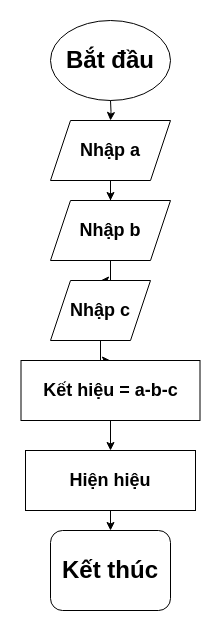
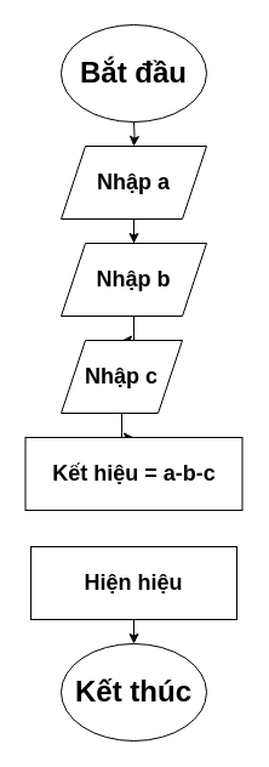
  <mxCell id="0" />
  <mxCell id="1" parent="0" />
  <mxCell id="2" value="&lt;h1&gt;Bắt đầu&lt;/h1&gt;" style="ellipse;whiteSpace=wrap;html=1;" parent="1" vertex="1"><mxGeometry x="50" y="20" width="120" height="80" as="geometry" /></mxCell>
  <mxCell id="3" value="" style="endArrow=classic;html=1;rounded=0;fontFamily=Helvetica;edgeStyle=orthogonalEdgeStyle;" parent="1" target="5" edge="1"><mxGeometry width="50" height="50" relative="1" as="geometry"><mxPoint x="110" y="100" as="sourcePoint" /><mxPoint x="110" y="140" as="targetPoint" /></mxGeometry></mxCell>
  <mxCell id="4" style="edgeStyle=orthogonalEdgeStyle;rounded=0;orthogonalLoop=1;jettySize=auto;html=1;exitX=0.5;exitY=1;exitDx=0;exitDy=0;fontFamily=Helvetica;" parent="1" source="5" target="7" edge="1"><mxGeometry relative="1" as="geometry"><mxPoint x="110" y="240" as="targetPoint" /></mxGeometry></mxCell>
  <mxCell id="5" value="&lt;h2&gt;Nhập a&lt;/h2&gt;" style="shape=parallelogram;perimeter=parallelogramPerimeter;whiteSpace=wrap;html=1;fixedSize=1;fontFamily=Helvetica;" parent="1" vertex="1"><mxGeometry x="50" y="120" width="120" height="60" as="geometry" /></mxCell>
  <mxCell id="6" style="edgeStyle=orthogonalEdgeStyle;rounded=0;orthogonalLoop=1;jettySize=auto;html=1;exitX=0.5;exitY=1;exitDx=0;exitDy=0;fontFamily=Helvetica;" parent="1" source="7" target="9" edge="1"><mxGeometry relative="1" as="geometry"><mxPoint x="110" y="340" as="targetPoint" /></mxGeometry></mxCell>
  <mxCell id="7" value="&lt;h2&gt;Nhập b&lt;/h2&gt;" style="shape=parallelogram;perimeter=parallelogramPerimeter;whiteSpace=wrap;html=1;fixedSize=1;fontFamily=Helvetica;" parent="1" vertex="1"><mxGeometry x="50" y="200" width="120" height="60" as="geometry" /></mxCell>
  <mxCell id="8" style="edgeStyle=orthogonalEdgeStyle;rounded=0;orthogonalLoop=1;jettySize=auto;html=1;exitX=0.5;exitY=1;exitDx=0;exitDy=0;fontFamily=Helvetica;" parent="1" source="9" target="11" edge="1"><mxGeometry relative="1" as="geometry"><mxPoint x="110" y="450" as="targetPoint" /></mxGeometry></mxCell>
  <mxCell id="9" value="&lt;h2&gt;Nhập c&lt;/h2&gt;" style="shape=parallelogram;perimeter=parallelogramPerimeter;whiteSpace=wrap;html=1;fixedSize=1;fontFamily=Helvetica;" parent="1" vertex="1"><mxGeometry x="50" y="280" width="100" height="60" as="geometry" /></mxCell>
- <mxCell id="10" style="edgeStyle=orthogonalEdgeStyle;rounded=0;orthogonalLoop=1;jettySize=auto;html=1;exitX=0.5;exitY=1;exitDx=0;exitDy=0;fontFamily=Helvetica;" parent="1" source="11" target="14" edge="1"><mxGeometry relative="1" as="geometry"><mxPoint x="110" y="450" as="targetPoint" /></mxGeometry></mxCell>
  <mxCell id="11" value="&lt;h2&gt;Kết hiệu = a-b-c&lt;/h2&gt;" style="rounded=0;whiteSpace=wrap;html=1;fontFamily=Helvetica;" parent="1" vertex="1"><mxGeometry x="20.5" y="360" width="179" height="60" as="geometry" /></mxCell>
- <mxCell id="12" value="&lt;h1&gt;Kết thúc&lt;/h1&gt;" style="whiteSpace=wrap;html=1;fontFamily=Helvetica;rounded=1;" parent="1" vertex="1"><mxGeometry x="50" y="530" width="120" height="80" as="geometry" /></mxCell>
+ <mxCell id="12" value="&lt;h1&gt;Kết thúc&lt;/h1&gt;" style="ellipse;whiteSpace=wrap;html=1;fontFamily=Helvetica;" parent="1" vertex="1"><mxGeometry x="50" y="530" width="120" height="80" as="geometry" /></mxCell>
  <mxCell id="13" style="edgeStyle=orthogonalEdgeStyle;rounded=0;orthogonalLoop=1;jettySize=auto;html=1;exitX=0.5;exitY=1;exitDx=0;exitDy=0;entryX=0.5;entryY=0;entryDx=0;entryDy=0;fontFamily=Helvetica;" parent="1" source="14" target="12" edge="1"><mxGeometry relative="1" as="geometry" /></mxCell>
  <mxCell id="14" value="&lt;h2&gt;Hiện hiệu&lt;/h2&gt;" style="rounded=0;whiteSpace=wrap;html=1;fontFamily=Helvetica;" parent="1" vertex="1"><mxGeometry x="25" y="450" width="170" height="60" as="geometry" /></mxCell>
